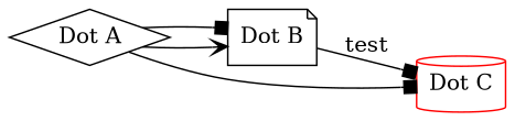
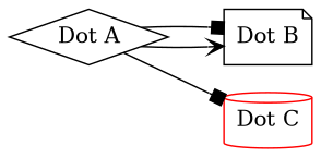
  digraph {
    rankdir=LR
    edge [arrowhead=box]
    n1 [label="Dot A" shape=diamond]
    n2 [label="Dot B" shape=note]
    n3 [color=red label="Dot C" shape=cylinder]
    n1 -> n2 [arrowhead=vee]
    n1 -> n2
    n1 -> n3
-   n2 -> n3 [label=test]
  }
